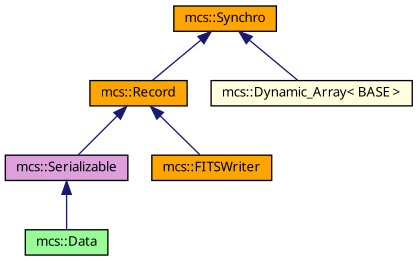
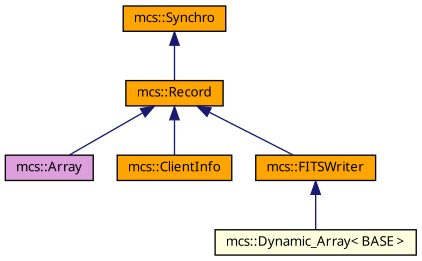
  digraph {
    rankdir=TB
    node [color=black fillcolor=orange fontname="FreeSans.ttf" fontsize=10 shape=record style=filled]
    edge [color=midnightblue dir=back fontname="FreeSans.ttf" fontsize=10 labelfontname="FreeSans.ttf" labelfontsize=10 style=solid]
-   n1 [fillcolor=plum height=0.2 label="mcs::Serializable" width=0.4]
-   n2 [fillcolor=palegreen height=0.2 label="mcs::Data" width=0.4]
+   n1 [fillcolor=plum height=0.2 label="mcs::Array" width=0.4]
    n3 [height=0.2 label="mcs::Record" width=0.4]
+   n4 [height=0.2 label="mcs::ClientInfo" width=0.4]
    n5 [height=0.2 label="mcs::FITSWriter" width=0.4]
    n6 [height=0.2 label="mcs::Synchro" width=0.4]
    n7 [fillcolor=lightyellow height=0.2 label="mcs::Dynamic_Array\< BASE \>" width=0.4]
-   n1 -> n2
    n3 -> n1
+   n3 -> n4
    n3 -> n5
    n6 -> n3
-   n6 -> n7
+   n5 -> n7
  }
